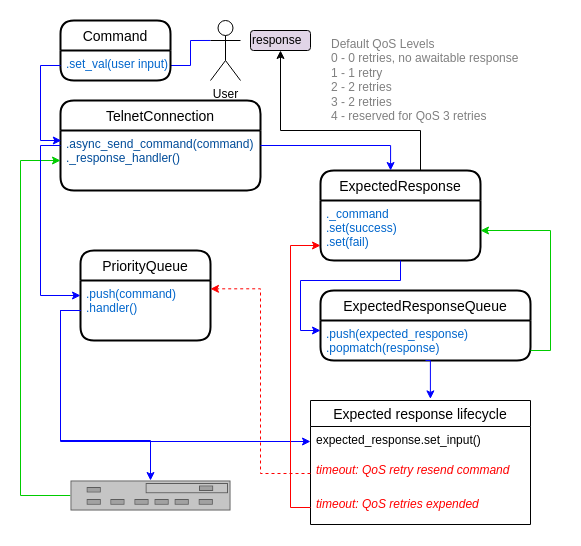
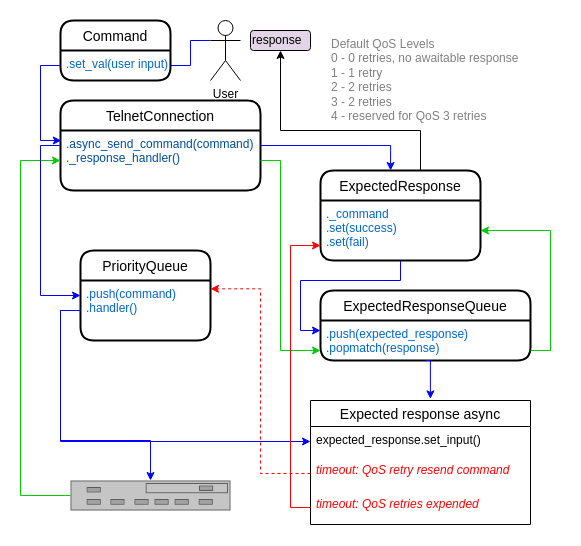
  <mxCell id="0" />
  <mxCell id="1" parent="0" />
  <mxCell id="2" style="edgeStyle=orthogonalEdgeStyle;rounded=0;orthogonalLoop=1;jettySize=auto;html=1;exitX=0;exitY=0.333;exitDx=0;exitDy=0;exitPerimeter=0;entryX=1;entryY=0.5;entryDx=0;entryDy=0;strokeColor=#0000FF;fontColor=#0000FF;endArrow=none;" edge="1" parent="1" source="3" target="5"><mxGeometry relative="1" as="geometry" /></mxCell>
  <mxCell id="3" value="User" style="shape=umlActor;verticalLabelPosition=bottom;verticalAlign=top;html=1;outlineConnect=0;" vertex="1" parent="1"><mxGeometry x="210" y="20" width="30" height="60" as="geometry" /></mxCell>
  <mxCell id="4" value="Command" style="swimlane;childLayout=stackLayout;horizontal=1;startSize=30;horizontalStack=0;rounded=1;fontSize=14;fontStyle=0;strokeWidth=2;resizeParent=0;resizeLast=1;shadow=0;dashed=0;align=center;" vertex="1" parent="1"><mxGeometry x="60" y="20" width="110" height="60" as="geometry" /></mxCell>
  <mxCell id="5" value=".set_val(user input)" style="align=left;strokeColor=none;fillColor=none;spacingLeft=4;fontSize=12;verticalAlign=top;resizable=0;rotatable=0;part=1;fontColor=#0066CC;" vertex="1" parent="4"><mxGeometry y="30" width="110" height="30" as="geometry" /></mxCell>
  <mxCell id="6" value="TelnetConnection" style="swimlane;childLayout=stackLayout;horizontal=1;startSize=30;horizontalStack=0;rounded=1;fontSize=14;fontStyle=0;strokeWidth=2;resizeParent=0;resizeLast=1;shadow=0;dashed=0;align=center;" vertex="1" parent="1"><mxGeometry x="60" y="100" width="200" height="90" as="geometry" /></mxCell>
  <mxCell id="7" value=".async_send_command(command)&#10;._response_handler()" style="align=left;strokeColor=none;fillColor=none;spacingLeft=4;fontSize=12;verticalAlign=top;resizable=0;rotatable=0;part=1;fontColor=#004C99;" vertex="1" parent="6"><mxGeometry y="30" width="200" height="60" as="geometry" /></mxCell>
  <mxCell id="8" value="PriorityQueue" style="swimlane;childLayout=stackLayout;horizontal=1;startSize=30;horizontalStack=0;rounded=1;fontSize=14;fontStyle=0;strokeWidth=2;resizeParent=0;resizeLast=1;shadow=0;dashed=0;align=center;" vertex="1" parent="1"><mxGeometry x="80" y="250" width="130" height="90" as="geometry" /></mxCell>
  <mxCell id="9" value=".push(command)&#10;.handler()" style="align=left;strokeColor=none;fillColor=none;spacingLeft=4;fontSize=12;verticalAlign=top;resizable=0;rotatable=0;part=1;fontColor=#0066CC;" vertex="1" parent="8"><mxGeometry y="30" width="130" height="60" as="geometry" /></mxCell>
  <mxCell id="10" value="ExpectedResponseQueue" style="swimlane;childLayout=stackLayout;horizontal=1;startSize=30;horizontalStack=0;rounded=1;fontSize=14;fontStyle=0;strokeWidth=2;resizeParent=0;resizeLast=1;shadow=0;dashed=0;align=center;" vertex="1" parent="1"><mxGeometry x="320" y="290" width="210" height="70" as="geometry" /></mxCell>
  <mxCell id="11" value=".push(expected_response)&#10;.popmatch(response)" style="align=left;strokeColor=none;fillColor=none;spacingLeft=4;fontSize=12;verticalAlign=top;resizable=0;rotatable=0;part=1;fontColor=#0066CC;" vertex="1" parent="10"><mxGeometry y="30" width="210" height="40" as="geometry" /></mxCell>
  <mxCell id="12" style="edgeStyle=orthogonalEdgeStyle;rounded=0;orthogonalLoop=1;jettySize=auto;html=1;exitX=0.75;exitY=0;exitDx=0;exitDy=0;entryX=0.5;entryY=1;entryDx=0;entryDy=0;fontColor=#808080;" edge="1" parent="1" source="13" target="28"><mxGeometry relative="1" as="geometry"><Array as="points"><mxPoint x="420" y="130" /><mxPoint x="280" y="130" /></Array></mxGeometry></mxCell>
  <mxCell id="13" value="ExpectedResponse" style="swimlane;childLayout=stackLayout;horizontal=1;startSize=30;horizontalStack=0;rounded=1;fontSize=14;fontStyle=0;strokeWidth=2;resizeParent=0;resizeLast=1;shadow=0;dashed=0;align=center;" vertex="1" parent="1"><mxGeometry x="320" y="170" width="160" height="90" as="geometry" /></mxCell>
  <mxCell id="14" style="edgeStyle=orthogonalEdgeStyle;rounded=0;orthogonalLoop=1;jettySize=auto;html=1;exitX=0.5;exitY=1;exitDx=0;exitDy=0;fontColor=#0066CC;" edge="1" parent="13" source="15" target="15"><mxGeometry relative="1" as="geometry" /></mxCell>
  <mxCell id="15" value="._command&#10;.set(success)&#10;.set(fail)" style="align=left;strokeColor=none;fillColor=none;spacingLeft=4;fontSize=12;verticalAlign=top;resizable=0;rotatable=0;part=1;fontColor=#0066CC;" vertex="1" parent="13"><mxGeometry y="30" width="160" height="60" as="geometry" /></mxCell>
  <mxCell id="16" style="edgeStyle=orthogonalEdgeStyle;rounded=0;orthogonalLoop=1;jettySize=auto;html=1;entryX=0;entryY=0.5;entryDx=0;entryDy=0;fontColor=#0000FF;strokeColor=#00CC00;" edge="1" parent="1" source="17" target="7"><mxGeometry relative="1" as="geometry"><Array as="points"><mxPoint x="20" y="495" /><mxPoint x="20" y="160" /></Array></mxGeometry></mxCell>
  <mxCell id="17" value="" style="strokeColor=#666666;html=1;labelPosition=right;align=center;spacingLeft=15;shadow=0;dashed=0;outlineConnect=0;shape=mxgraph.rack.general.switches_2;fontColor=#0066CC;" vertex="1" parent="1"><mxGeometry x="70" y="480" width="160" height="30" as="geometry" /></mxCell>
- <mxCell id="18" value="Expected response lifecycle" style="swimlane;fontStyle=0;childLayout=stackLayout;horizontal=1;startSize=26;horizontalStack=0;resizeParent=1;resizeParentMax=0;resizeLast=0;collapsible=1;marginBottom=0;align=center;fontSize=14;" vertex="1" parent="1"><mxGeometry x="310" y="400" width="220" height="124" as="geometry"><mxRectangle x="90" y="390" width="50" height="40" as="alternateBounds" /></mxGeometry></mxCell>
+ <mxCell id="18" value="Expected response async" style="swimlane;fontStyle=0;childLayout=stackLayout;horizontal=1;startSize=26;horizontalStack=0;resizeParent=1;resizeParentMax=0;resizeLast=0;collapsible=1;marginBottom=0;align=center;fontSize=14;" vertex="1" parent="1"><mxGeometry x="310" y="400" width="220" height="124" as="geometry"><mxRectangle x="90" y="390" width="50" height="40" as="alternateBounds" /></mxGeometry></mxCell>
  <mxCell id="19" value="expected_response.set_input()" style="text;strokeColor=none;fillColor=none;spacingLeft=4;spacingRight=4;overflow=hidden;rotatable=0;points=[[0,0.5],[1,0.5]];portConstraint=eastwest;fontSize=12;" vertex="1" parent="18"><mxGeometry y="26" width="220" height="30" as="geometry" /></mxCell>
  <mxCell id="20" value="timeout: QoS retry resend command" style="text;strokeColor=none;fillColor=none;spacingLeft=4;spacingRight=4;overflow=hidden;rotatable=0;points=[[0,0.5],[1,0.5]];portConstraint=eastwest;fontSize=12;fontColor=#FF0000;fontStyle=2" vertex="1" parent="18"><mxGeometry y="56" width="220" height="34" as="geometry" /></mxCell>
  <mxCell id="21" value="timeout: QoS retries expended" style="text;strokeColor=none;fillColor=none;spacingLeft=4;spacingRight=4;overflow=hidden;rotatable=0;points=[[0,0.5],[1,0.5]];portConstraint=eastwest;fontSize=12;fontStyle=2;fontColor=#FF0000;" vertex="1" parent="18"><mxGeometry y="90" width="220" height="34" as="geometry" /></mxCell>
+ <mxCell id="22" style="edgeStyle=orthogonalEdgeStyle;rounded=0;orthogonalLoop=1;jettySize=auto;html=1;exitX=1;exitY=0.5;exitDx=0;exitDy=0;entryX=0;entryY=0.75;entryDx=0;entryDy=0;fontColor=#004C99;strokeColor=#00CC00;" edge="1" parent="1" source="7" target="11"><mxGeometry relative="1" as="geometry"><Array as="points"><mxPoint x="280" y="160" /><mxPoint x="280" y="350" /></Array></mxGeometry></mxCell>
  <mxCell id="23" style="edgeStyle=orthogonalEdgeStyle;rounded=0;orthogonalLoop=1;jettySize=auto;html=1;exitX=0;exitY=0.25;exitDx=0;exitDy=0;entryX=0;entryY=0.25;entryDx=0;entryDy=0;fontColor=#0000FF;strokeColor=#0000FF;" edge="1" parent="1" source="7" target="9"><mxGeometry relative="1" as="geometry" /></mxCell>
  <mxCell id="24" style="edgeStyle=orthogonalEdgeStyle;rounded=0;orthogonalLoop=1;jettySize=auto;html=1;exitX=0;exitY=0.5;exitDx=0;exitDy=0;strokeColor=#0000FF;fontColor=#0000FF;entryX=0;entryY=0.5;entryDx=0;entryDy=0;" edge="1" parent="1" source="9" target="19"><mxGeometry relative="1" as="geometry"><mxPoint x="145" y="400" as="targetPoint" /></mxGeometry></mxCell>
  <mxCell id="25" style="edgeStyle=orthogonalEdgeStyle;rounded=0;orthogonalLoop=1;jettySize=auto;html=1;exitX=1;exitY=0.25;exitDx=0;exitDy=0;entryX=0.438;entryY=0;entryDx=0;entryDy=0;entryPerimeter=0;strokeColor=#0000FF;fontColor=#0000FF;" edge="1" parent="1" source="7" target="13"><mxGeometry relative="1" as="geometry" /></mxCell>
  <mxCell id="26" style="edgeStyle=orthogonalEdgeStyle;rounded=0;orthogonalLoop=1;jettySize=auto;html=1;exitX=0;exitY=0.5;exitDx=0;exitDy=0;entryX=0;entryY=0.75;entryDx=0;entryDy=0;fontColor=#0000FF;strokeColor=#FF0000;" edge="1" parent="1" source="21" target="15"><mxGeometry relative="1" as="geometry"><Array as="points"><mxPoint x="290" y="507" /><mxPoint x="290" y="245" /></Array></mxGeometry></mxCell>
  <mxCell id="27" style="edgeStyle=orthogonalEdgeStyle;rounded=0;orthogonalLoop=1;jettySize=auto;html=1;exitX=0;exitY=0.5;exitDx=0;exitDy=0;entryX=0.004;entryY=0.167;entryDx=0;entryDy=0;entryPerimeter=0;strokeColor=#0000FF;fontColor=#0000FF;" edge="1" parent="1" source="5" target="7"><mxGeometry relative="1" as="geometry" /></mxCell>
  <mxCell id="28" value="&lt;font color=&quot;#000000&quot;&gt;response&lt;/font&gt;" style="rounded=1;whiteSpace=wrap;html=1;fontColor=#0000FF;align=left;fillColor=#e1d5e7;" vertex="1" parent="1"><mxGeometry x="250" y="30" width="60" height="20" as="geometry" /></mxCell>
  <mxCell id="29" style="edgeStyle=orthogonalEdgeStyle;rounded=0;orthogonalLoop=1;jettySize=auto;html=1;exitX=0;exitY=0.5;exitDx=0;exitDy=0;strokeColor=#0000FF;fontColor=#0000FF;" edge="1" parent="1" source="9" target="17"><mxGeometry relative="1" as="geometry"><Array as="points"><mxPoint x="60" y="310" /><mxPoint x="60" y="440" /><mxPoint x="150" y="440" /></Array></mxGeometry></mxCell>
  <mxCell id="30" style="edgeStyle=orthogonalEdgeStyle;rounded=0;orthogonalLoop=1;jettySize=auto;html=1;exitX=0.5;exitY=1;exitDx=0;exitDy=0;entryX=0.545;entryY=-0.013;entryDx=0;entryDy=0;entryPerimeter=0;fontColor=#0000FF;strokeColor=#0000FF;" edge="1" parent="1" source="11" target="18"><mxGeometry relative="1" as="geometry" /></mxCell>
  <mxCell id="31" style="edgeStyle=orthogonalEdgeStyle;rounded=0;orthogonalLoop=1;jettySize=auto;html=1;entryX=1;entryY=0.139;entryDx=0;entryDy=0;entryPerimeter=0;fontColor=#808080;strokeColor=#FF0000;dashed=1;" edge="1" parent="1" source="20" target="9"><mxGeometry relative="1" as="geometry" /></mxCell>
  <mxCell id="32" style="edgeStyle=orthogonalEdgeStyle;rounded=0;orthogonalLoop=1;jettySize=auto;html=1;exitX=1;exitY=0.75;exitDx=0;exitDy=0;entryX=1;entryY=0.5;entryDx=0;entryDy=0;fontColor=#808080;strokeColor=#00CC00;" edge="1" parent="1" source="11" target="15"><mxGeometry relative="1" as="geometry" /></mxCell>
  <mxCell id="33" style="edgeStyle=orthogonalEdgeStyle;rounded=0;orthogonalLoop=1;jettySize=auto;html=1;exitX=0.5;exitY=1;exitDx=0;exitDy=0;entryX=0;entryY=0.25;entryDx=0;entryDy=0;strokeColor=#0000FF;fontColor=#808080;" edge="1" parent="1" source="15" target="11"><mxGeometry relative="1" as="geometry"><Array as="points"><mxPoint x="400" y="280" /><mxPoint x="300" y="280" /><mxPoint x="300" y="330" /></Array></mxGeometry></mxCell>
  <mxCell id="34" value="Default QoS Levels&lt;br&gt;0 - 0 retries, no awaitable response&lt;br&gt;1 - 1 retry&lt;br&gt;2 - 2 retries&lt;br&gt;3 - 2 retries&lt;br&gt;4 - reserved for QoS 3 retries" style="text;html=1;strokeColor=none;fillColor=none;align=left;verticalAlign=top;whiteSpace=wrap;rounded=0;fontColor=#808080;" vertex="1" parent="1"><mxGeometry x="329" y="30" width="230" height="120" as="geometry" /></mxCell>
